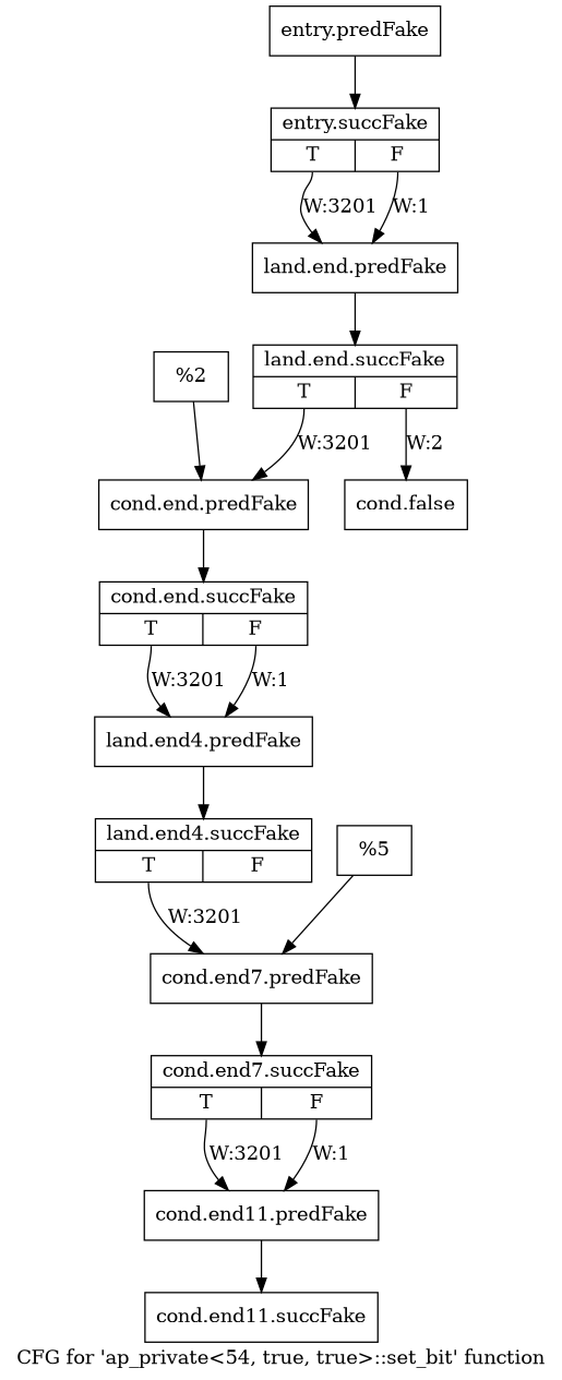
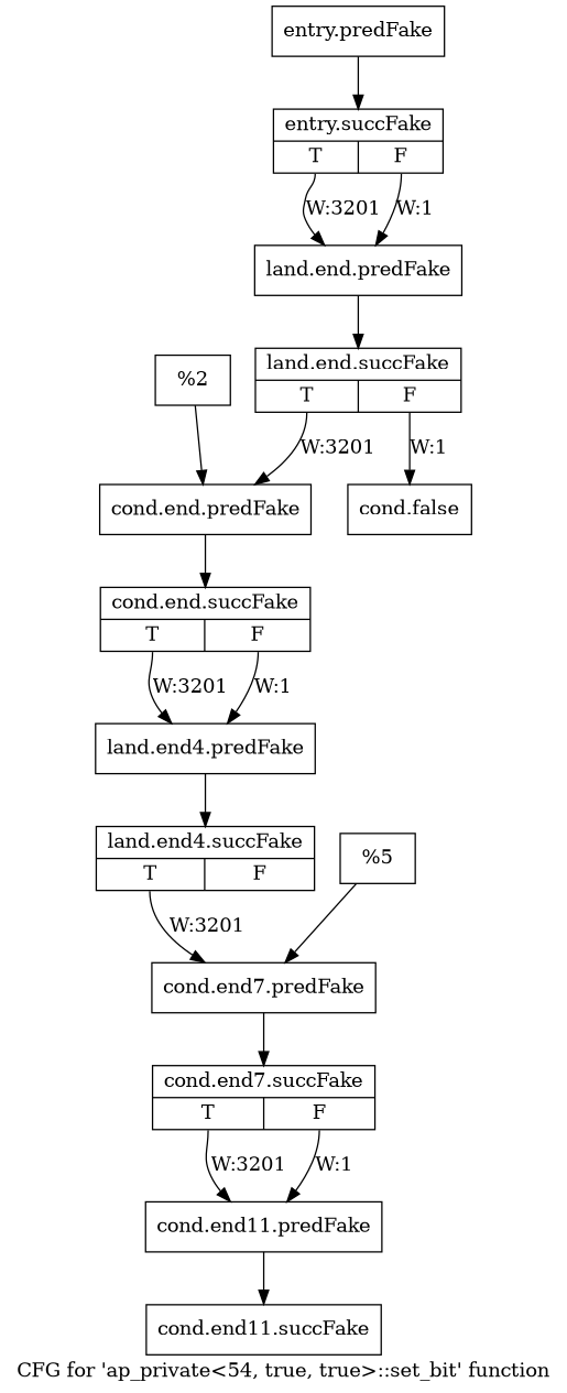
  digraph {
    label="CFG for 'ap_private\<54, true, true\>::set_bit' function"
    node [shape=record filename="/tools/Xilinx/Vitis_HLS/2022.1/include/etc/ap_private.h" linenumber=2556]
    edge [execusionnum=3200 filename="/tools/Xilinx/Vitis_HLS/2022.1/include/etc/ap_private.h"]
    n1 [label="{entry.predFake}" filename="" linenumber=""]
    n2 [label="{entry.succFake|{<s0>T|<s1>F}}"]
    n3 [label="{land.end.predFake}"]
    n4 [label="{land.end.succFake|{<s0>T|<s1>F}}"]
    n5 [label="{cond.end.predFake}" linenumber=2557]
    n6 [label="{cond.false}"]
    n7 [label="{cond.end.succFake|{<s0>T|<s1>F}}" linenumber=2557]
    n8 [label="{land.end4.predFake}" linenumber=2557]
    n9 [label="{%2}"]
    n10 [label="{land.end4.succFake|{<s0>T|<s1>F}}" linenumber=2557]
    n11 [label="{cond.end7.predFake}" linenumber=2559]
    n12 [label="{cond.end7.succFake|{<s0>T|<s1>F}}" linenumber=2559]
    n13 [label="{cond.end11.predFake}" linenumber="2559,2560"]
    n14 [label="{%5}" linenumber=2557]
    n15 [label="{cond.end11.succFake}" linenumber=2560]
    n1 -> n2
    n2 -> n3 [label="W:3201" tailport=s0 filename=""]
    n2 -> n3 [label="W:1" tailport=s1 execusionnum="" filename=""]
    n3 -> n4
    n4 -> n5 [label="W:3201" tailport=s0]
-   n4 -> n6 [label="W:2" tailport=s1 execusionnum="" filename=""]
+   n4 -> n6 [label="W:1" tailport=s1 execusionnum="" filename=""]
    n5 -> n7
    n7 -> n8 [label="W:3201" tailport=s0 filename=""]
    n7 -> n8 [label="W:1" tailport=s1 execusionnum="" filename=""]
    n8 -> n10
    n9 -> n5 [execusionnum="" filename=""]
    n10 -> n11 [label="W:3201" tailport=s0]
    n11 -> n12
    n12 -> n13 [label="W:3201" tailport=s0]
    n12 -> n13 [execusionnum=0 label="W:1" tailport=s1]
    n13 -> n15
    n14 -> n11 [execusionnum="" filename=""]
  }
